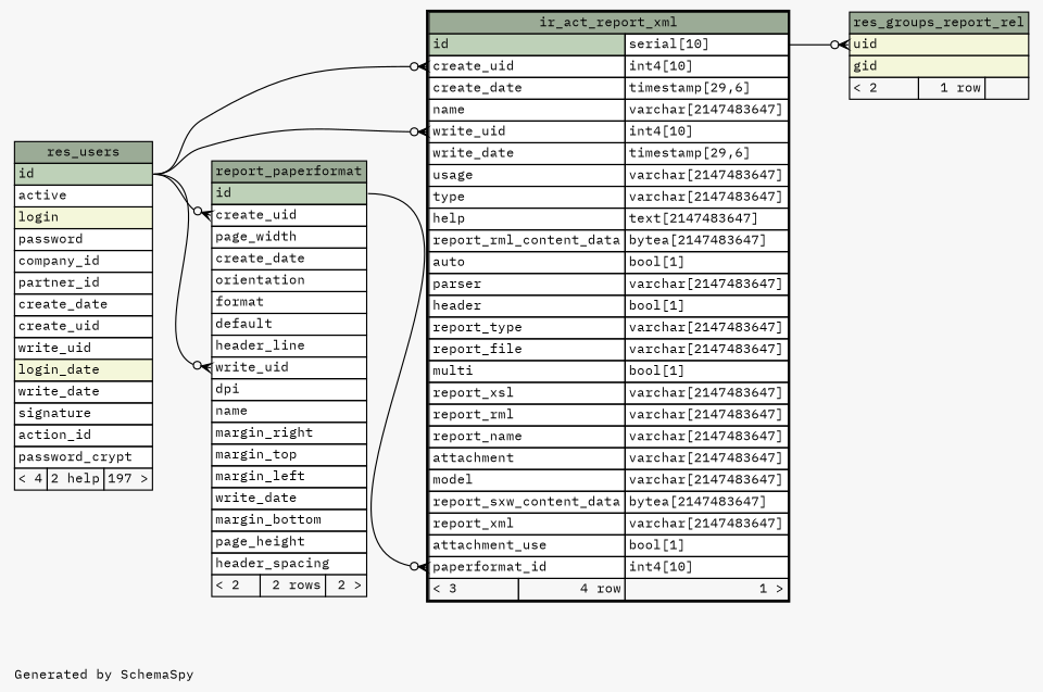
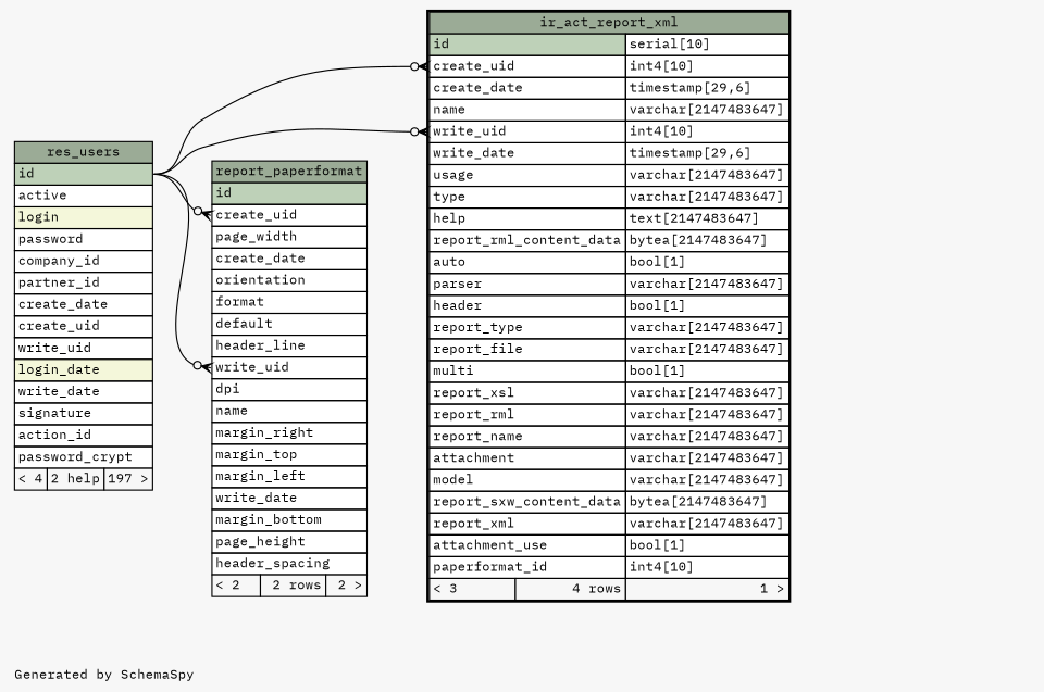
  digraph {
    bgcolor="#f7f7f7"
    fontname="IBM Plex Mono"
    fontsize=11
    label="\nGenerated by SchemaSpy"
    labeljust=l
    nodesep=0.18
    rankdir=RL
    ranksep=0.46
    node [fontname="IBM Plex Mono" fontsize=11 shape=plaintext]
    edge [arrowhead=none arrowsize=0.8 arrowtail=crowodot dir=back fontname="IBM Plex Mono" headport="id:e" tailport="create_uid:w"]
-   n1 [label=<     <TABLE BORDER="2" CELLBORDER="1" CELLSPACING="0" BGCOLOR="#ffffff">       <TR><TD COLSPAN="3" BGCOLOR="#9bab96" ALIGN="CENTER">ir_act_report_xml</TD></TR>       <TR><TD PORT="id" COLSPAN="2" BGCOLOR="#bed1b8" ALIGN="LEFT">id</TD><TD PORT="id.type" ALIGN="LEFT">serial[10]</TD></TR>       <TR><TD PORT="create_uid" COLSPAN="2" ALIGN="LEFT">create_uid</TD><TD PORT="create_uid.type" ALIGN="LEFT">int4[10]</TD></TR>       <TR><TD PORT="create_date" COLSPAN="2" ALIGN="LEFT">create_date</TD><TD PORT="create_date.type" ALIGN="LEFT">timestamp[29,6]</TD></TR>       <TR><TD PORT="name" COLSPAN="2" ALIGN="LEFT">name</TD><TD PORT="name.type" ALIGN="LEFT">varchar[2147483647]</TD></TR>       <TR><TD PORT="write_uid" COLSPAN="2" ALIGN="LEFT">write_uid</TD><TD PORT="write_uid.type" ALIGN="LEFT">int4[10]</TD></TR>       <TR><TD PORT="write_date" COLSPAN="2" ALIGN="LEFT">write_date</TD><TD PORT="write_date.type" ALIGN="LEFT">timestamp[29,6]</TD></TR>       <TR><TD PORT="usage" COLSPAN="2" ALIGN="LEFT">usage</TD><TD PORT="usage.type" ALIGN="LEFT">varchar[2147483647]</TD></TR>       <TR><TD PORT="type" COLSPAN="2" ALIGN="LEFT">type</TD><TD PORT="type.type" ALIGN="LEFT">varchar[2147483647]</TD></TR>       <TR><TD PORT="help" COLSPAN="2" ALIGN="LEFT">help</TD><TD PORT="help.type" ALIGN="LEFT">text[2147483647]</TD></TR>       <TR><TD PORT="report_rml_content_data" COLSPAN="2" ALIGN="LEFT">report_rml_content_data</TD><TD PORT="report_rml_content_data.type" ALIGN="LEFT">bytea[2147483647]</TD></TR>       <TR><TD PORT="auto" COLSPAN="2" ALIGN="LEFT">auto</TD><TD PORT="auto.type" ALIGN="LEFT">bool[1]</TD></TR>       <TR><TD PORT="parser" COLSPAN="2" ALIGN="LEFT">parser</TD><TD PORT="parser.type" ALIGN="LEFT">varchar[2147483647]</TD></TR>       <TR><TD PORT="header" COLSPAN="2" ALIGN="LEFT">header</TD><TD PORT="header.type" ALIGN="LEFT">bool[1]</TD></TR>       <TR><TD PORT="report_type" COLSPAN="2" ALIGN="LEFT">report_type</TD><TD PORT="report_type.type" ALIGN="LEFT">varchar[2147483647]</TD></TR>       <TR><TD PORT="report_file" COLSPAN="2" ALIGN="LEFT">report_file</TD><TD PORT="report_file.type" ALIGN="LEFT">varchar[2147483647]</TD></TR>       <TR><TD PORT="multi" COLSPAN="2" ALIGN="LEFT">multi</TD><TD PORT="multi.type" ALIGN="LEFT">bool[1]</TD></TR>       <TR><TD PORT="report_xsl" COLSPAN="2" ALIGN="LEFT">report_xsl</TD><TD PORT="report_xsl.type" ALIGN="LEFT">varchar[2147483647]</TD></TR>       <TR><TD PORT="report_rml" COLSPAN="2" ALIGN="LEFT">report_rml</TD><TD PORT="report_rml.type" ALIGN="LEFT">varchar[2147483647]</TD></TR>       <TR><TD PORT="report_name" COLSPAN="2" ALIGN="LEFT">report_name</TD><TD PORT="report_name.type" ALIGN="LEFT">varchar[2147483647]</TD></TR>       <TR><TD PORT="attachment" COLSPAN="2" ALIGN="LEFT">attachment</TD><TD PORT="attachment.type" ALIGN="LEFT">varchar[2147483647]</TD></TR>       <TR><TD PORT="model" COLSPAN="2" ALIGN="LEFT">model</TD><TD PORT="model.type" ALIGN="LEFT">varchar[2147483647]</TD></TR>       <TR><TD PORT="report_sxw_content_data" COLSPAN="2" ALIGN="LEFT">report_sxw_content_data</TD><TD PORT="report_sxw_content_data.type" ALIGN="LEFT">bytea[2147483647]</TD></TR>       <TR><TD PORT="report_xml" COLSPAN="2" ALIGN="LEFT">report_xml</TD><TD PORT="report_xml.type" ALIGN="LEFT">varchar[2147483647]</TD></TR>       <TR><TD PORT="attachment_use" COLSPAN="2" ALIGN="LEFT">attachment_use</TD><TD PORT="attachment_use.type" ALIGN="LEFT">bool[1]</TD></TR>       <TR><TD PORT="paperformat_id" COLSPAN="2" ALIGN="LEFT">paperformat_id</TD><TD PORT="paperformat_id.type" ALIGN="LEFT">int4[10]</TD></TR>       <TR><TD ALIGN="LEFT" BGCOLOR="#f7f7f7">&lt; 3</TD><TD ALIGN="RIGHT" BGCOLOR="#f7f7f7">4 row</TD><TD ALIGN="RIGHT" BGCOLOR="#f7f7f7">1 &gt;</TD></TR>     </TABLE>>]
+   n1 [label=<     <TABLE BORDER="2" CELLBORDER="1" CELLSPACING="0" BGCOLOR="#ffffff">       <TR><TD COLSPAN="3" BGCOLOR="#9bab96" ALIGN="CENTER">ir_act_report_xml</TD></TR>       <TR><TD PORT="id" COLSPAN="2" BGCOLOR="#bed1b8" ALIGN="LEFT">id</TD><TD PORT="id.type" ALIGN="LEFT">serial[10]</TD></TR>       <TR><TD PORT="create_uid" COLSPAN="2" ALIGN="LEFT">create_uid</TD><TD PORT="create_uid.type" ALIGN="LEFT">int4[10]</TD></TR>       <TR><TD PORT="create_date" COLSPAN="2" ALIGN="LEFT">create_date</TD><TD PORT="create_date.type" ALIGN="LEFT">timestamp[29,6]</TD></TR>       <TR><TD PORT="name" COLSPAN="2" ALIGN="LEFT">name</TD><TD PORT="name.type" ALIGN="LEFT">varchar[2147483647]</TD></TR>       <TR><TD PORT="write_uid" COLSPAN="2" ALIGN="LEFT">write_uid</TD><TD PORT="write_uid.type" ALIGN="LEFT">int4[10]</TD></TR>       <TR><TD PORT="write_date" COLSPAN="2" ALIGN="LEFT">write_date</TD><TD PORT="write_date.type" ALIGN="LEFT">timestamp[29,6]</TD></TR>       <TR><TD PORT="usage" COLSPAN="2" ALIGN="LEFT">usage</TD><TD PORT="usage.type" ALIGN="LEFT">varchar[2147483647]</TD></TR>       <TR><TD PORT="type" COLSPAN="2" ALIGN="LEFT">type</TD><TD PORT="type.type" ALIGN="LEFT">varchar[2147483647]</TD></TR>       <TR><TD PORT="help" COLSPAN="2" ALIGN="LEFT">help</TD><TD PORT="help.type" ALIGN="LEFT">text[2147483647]</TD></TR>       <TR><TD PORT="report_rml_content_data" COLSPAN="2" ALIGN="LEFT">report_rml_content_data</TD><TD PORT="report_rml_content_data.type" ALIGN="LEFT">bytea[2147483647]</TD></TR>       <TR><TD PORT="auto" COLSPAN="2" ALIGN="LEFT">auto</TD><TD PORT="auto.type" ALIGN="LEFT">bool[1]</TD></TR>       <TR><TD PORT="parser" COLSPAN="2" ALIGN="LEFT">parser</TD><TD PORT="parser.type" ALIGN="LEFT">varchar[2147483647]</TD></TR>       <TR><TD PORT="header" COLSPAN="2" ALIGN="LEFT">header</TD><TD PORT="header.type" ALIGN="LEFT">bool[1]</TD></TR>       <TR><TD PORT="report_type" COLSPAN="2" ALIGN="LEFT">report_type</TD><TD PORT="report_type.type" ALIGN="LEFT">varchar[2147483647]</TD></TR>       <TR><TD PORT="report_file" COLSPAN="2" ALIGN="LEFT">report_file</TD><TD PORT="report_file.type" ALIGN="LEFT">varchar[2147483647]</TD></TR>       <TR><TD PORT="multi" COLSPAN="2" ALIGN="LEFT">multi</TD><TD PORT="multi.type" ALIGN="LEFT">bool[1]</TD></TR>       <TR><TD PORT="report_xsl" COLSPAN="2" ALIGN="LEFT">report_xsl</TD><TD PORT="report_xsl.type" ALIGN="LEFT">varchar[2147483647]</TD></TR>       <TR><TD PORT="report_rml" COLSPAN="2" ALIGN="LEFT">report_rml</TD><TD PORT="report_rml.type" ALIGN="LEFT">varchar[2147483647]</TD></TR>       <TR><TD PORT="report_name" COLSPAN="2" ALIGN="LEFT">report_name</TD><TD PORT="report_name.type" ALIGN="LEFT">varchar[2147483647]</TD></TR>       <TR><TD PORT="attachment" COLSPAN="2" ALIGN="LEFT">attachment</TD><TD PORT="attachment.type" ALIGN="LEFT">varchar[2147483647]</TD></TR>       <TR><TD PORT="model" COLSPAN="2" ALIGN="LEFT">model</TD><TD PORT="model.type" ALIGN="LEFT">varchar[2147483647]</TD></TR>       <TR><TD PORT="report_sxw_content_data" COLSPAN="2" ALIGN="LEFT">report_sxw_content_data</TD><TD PORT="report_sxw_content_data.type" ALIGN="LEFT">bytea[2147483647]</TD></TR>       <TR><TD PORT="report_xml" COLSPAN="2" ALIGN="LEFT">report_xml</TD><TD PORT="report_xml.type" ALIGN="LEFT">varchar[2147483647]</TD></TR>       <TR><TD PORT="attachment_use" COLSPAN="2" ALIGN="LEFT">attachment_use</TD><TD PORT="attachment_use.type" ALIGN="LEFT">bool[1]</TD></TR>       <TR><TD PORT="paperformat_id" COLSPAN="2" ALIGN="LEFT">paperformat_id</TD><TD PORT="paperformat_id.type" ALIGN="LEFT">int4[10]</TD></TR>       <TR><TD ALIGN="LEFT" BGCOLOR="#f7f7f7">&lt; 3</TD><TD ALIGN="RIGHT" BGCOLOR="#f7f7f7">4 rows</TD><TD ALIGN="RIGHT" BGCOLOR="#f7f7f7">1 &gt;</TD></TR>     </TABLE>>]
    n2 [label=<     <TABLE BORDER="0" CELLBORDER="1" CELLSPACING="0" BGCOLOR="#ffffff">       <TR><TD COLSPAN="3" BGCOLOR="#9bab96" ALIGN="CENTER">res_users</TD></TR>       <TR><TD PORT="id" COLSPAN="3" BGCOLOR="#bed1b8" ALIGN="LEFT">id</TD></TR>       <TR><TD PORT="active" COLSPAN="3" ALIGN="LEFT">active</TD></TR>       <TR><TD PORT="login" COLSPAN="3" BGCOLOR="#f4f7da" ALIGN="LEFT">login</TD></TR>       <TR><TD PORT="password" COLSPAN="3" ALIGN="LEFT">password</TD></TR>       <TR><TD PORT="company_id" COLSPAN="3" ALIGN="LEFT">company_id</TD></TR>       <TR><TD PORT="partner_id" COLSPAN="3" ALIGN="LEFT">partner_id</TD></TR>       <TR><TD PORT="create_date" COLSPAN="3" ALIGN="LEFT">create_date</TD></TR>       <TR><TD PORT="create_uid" COLSPAN="3" ALIGN="LEFT">create_uid</TD></TR>       <TR><TD PORT="write_uid" COLSPAN="3" ALIGN="LEFT">write_uid</TD></TR>       <TR><TD PORT="login_date" COLSPAN="3" BGCOLOR="#f4f7da" ALIGN="LEFT">login_date</TD></TR>       <TR><TD PORT="write_date" COLSPAN="3" ALIGN="LEFT">write_date</TD></TR>       <TR><TD PORT="signature" COLSPAN="3" ALIGN="LEFT">signature</TD></TR>       <TR><TD PORT="action_id" COLSPAN="3" ALIGN="LEFT">action_id</TD></TR>       <TR><TD PORT="password_crypt" COLSPAN="3" ALIGN="LEFT">password_crypt</TD></TR>       <TR><TD ALIGN="LEFT" BGCOLOR="#f7f7f7">&lt; 4</TD><TD ALIGN="RIGHT" BGCOLOR="#f7f7f7">2 help</TD><TD ALIGN="RIGHT" BGCOLOR="#f7f7f7">197 &gt;</TD></TR>     </TABLE>>]
    n3 [label=<     <TABLE BORDER="0" CELLBORDER="1" CELLSPACING="0" BGCOLOR="#ffffff">       <TR><TD COLSPAN="3" BGCOLOR="#9bab96" ALIGN="CENTER">report_paperformat</TD></TR>       <TR><TD PORT="id" COLSPAN="3" BGCOLOR="#bed1b8" ALIGN="LEFT">id</TD></TR>       <TR><TD PORT="create_uid" COLSPAN="3" ALIGN="LEFT">create_uid</TD></TR>       <TR><TD PORT="page_width" COLSPAN="3" ALIGN="LEFT">page_width</TD></TR>       <TR><TD PORT="create_date" COLSPAN="3" ALIGN="LEFT">create_date</TD></TR>       <TR><TD PORT="orientation" COLSPAN="3" ALIGN="LEFT">orientation</TD></TR>       <TR><TD PORT="format" COLSPAN="3" ALIGN="LEFT">format</TD></TR>       <TR><TD PORT="default" COLSPAN="3" ALIGN="LEFT">default</TD></TR>       <TR><TD PORT="header_line" COLSPAN="3" ALIGN="LEFT">header_line</TD></TR>       <TR><TD PORT="write_uid" COLSPAN="3" ALIGN="LEFT">write_uid</TD></TR>       <TR><TD PORT="dpi" COLSPAN="3" ALIGN="LEFT">dpi</TD></TR>       <TR><TD PORT="name" COLSPAN="3" ALIGN="LEFT">name</TD></TR>       <TR><TD PORT="margin_right" COLSPAN="3" ALIGN="LEFT">margin_right</TD></TR>       <TR><TD PORT="margin_top" COLSPAN="3" ALIGN="LEFT">margin_top</TD></TR>       <TR><TD PORT="margin_left" COLSPAN="3" ALIGN="LEFT">margin_left</TD></TR>       <TR><TD PORT="write_date" COLSPAN="3" ALIGN="LEFT">write_date</TD></TR>       <TR><TD PORT="margin_bottom" COLSPAN="3" ALIGN="LEFT">margin_bottom</TD></TR>       <TR><TD PORT="page_height" COLSPAN="3" ALIGN="LEFT">page_height</TD></TR>       <TR><TD PORT="header_spacing" COLSPAN="3" ALIGN="LEFT">header_spacing</TD></TR>       <TR><TD ALIGN="LEFT" BGCOLOR="#f7f7f7">&lt; 2</TD><TD ALIGN="RIGHT" BGCOLOR="#f7f7f7">2 rows</TD><TD ALIGN="RIGHT" BGCOLOR="#f7f7f7">2 &gt;</TD></TR>     </TABLE>>]
-   n4 [label=<     <TABLE BORDER="0" CELLBORDER="1" CELLSPACING="0" BGCOLOR="#ffffff">       <TR><TD COLSPAN="3" BGCOLOR="#9bab96" ALIGN="CENTER">res_groups_report_rel</TD></TR>       <TR><TD PORT="uid" COLSPAN="3" BGCOLOR="#f4f7da" ALIGN="LEFT">uid</TD></TR>       <TR><TD PORT="gid" COLSPAN="3" BGCOLOR="#f4f7da" ALIGN="LEFT">gid</TD></TR>       <TR><TD ALIGN="LEFT" BGCOLOR="#f7f7f7">&lt; 2</TD><TD ALIGN="RIGHT" BGCOLOR="#f7f7f7">1 row</TD><TD ALIGN="RIGHT" BGCOLOR="#f7f7f7">  </TD></TR>     </TABLE>>]
    n1 -> n2
    n1 -> n2 [tailport="write_uid:w"]
-   n1 -> n3 [tailport="paperformat_id:w"]
    n3 -> n2
    n3 -> n2 [tailport="write_uid:w"]
-   n4 -> n1 [headport="id.type:e" tailport="uid:w"]
  }
